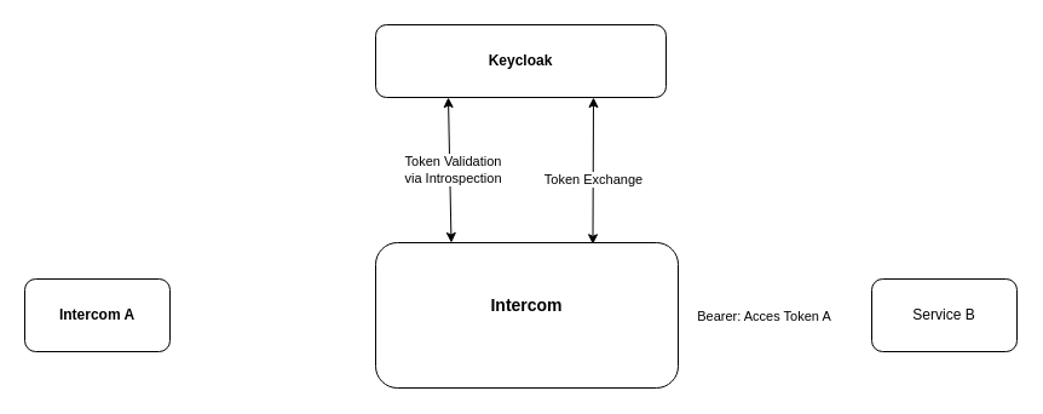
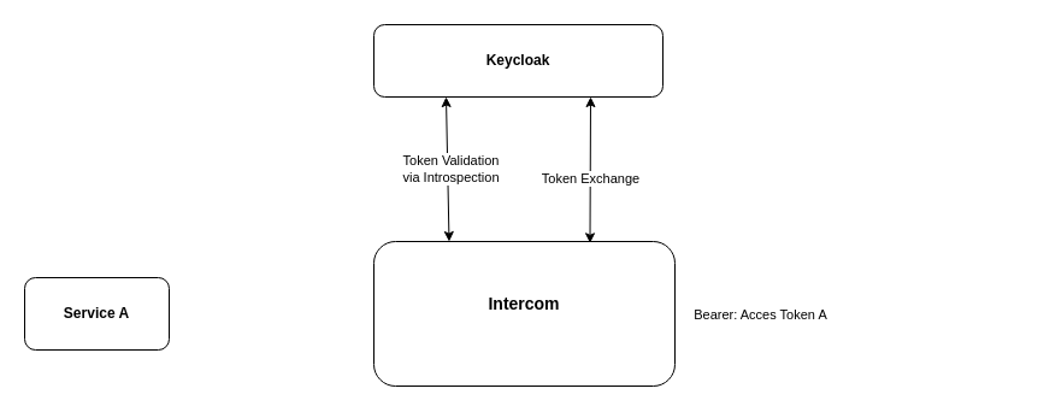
  <mxCell id="0" />
  <mxCell id="1" parent="0" />
- <mxCell id="2" value="Service B" style="rounded=1;whiteSpace=wrap;html=1;" parent="1" vertex="1"><mxGeometry x="720" y="230" width="120" height="60" as="geometry" /></mxCell>
- <mxCell id="3" value="&lt;b&gt;Intercom A&lt;/b&gt;" style="rounded=1;whiteSpace=wrap;html=1;" parent="1" vertex="1"><mxGeometry x="20" y="230" width="120" height="60" as="geometry" /></mxCell>
+ <mxCell id="3" value="&lt;b&gt;Service A&lt;/b&gt;" style="rounded=1;whiteSpace=wrap;html=1;" parent="1" vertex="1"><mxGeometry x="20" y="230" width="120" height="60" as="geometry" /></mxCell>
  <mxCell id="4" value="&lt;b style=&quot;font-size: 14px&quot;&gt;&lt;font style=&quot;font-size: 14px&quot;&gt;Intercom&lt;br&gt;&lt;/font&gt;&lt;/b&gt;&lt;b style=&quot;font-size: 14px&quot;&gt;&lt;font style=&quot;font-size: 14px&quot;&gt;&lt;br&gt;&lt;/font&gt;&lt;/b&gt;" style="rounded=1;whiteSpace=wrap;html=1;" parent="1" vertex="1"><mxGeometry x="310" y="200" width="250" height="120" as="geometry" /></mxCell>
  <mxCell id="5" value="&lt;b&gt;Keycloak&lt;/b&gt;" style="rounded=1;whiteSpace=wrap;html=1;" parent="1" vertex="1"><mxGeometry x="310" y="20" width="240" height="60" as="geometry" /></mxCell>
  <mxCell id="6" value="" style="endArrow=classic;startArrow=classic;html=1;rounded=0;entryX=0.25;entryY=1;entryDx=0;entryDy=0;exitX=0.25;exitY=0;exitDx=0;exitDy=0;" parent="1" source="4" target="5" edge="1"><mxGeometry width="50" height="50" relative="1" as="geometry"><mxPoint x="380" y="390" as="sourcePoint" /><mxPoint x="430" y="340" as="targetPoint" /></mxGeometry></mxCell>
  <mxCell id="7" value="Token Validation&lt;br&gt;via Introspection" style="edgeLabel;html=1;align=center;verticalAlign=middle;resizable=0;points=[];" parent="6" vertex="1" connectable="0"><mxGeometry x="0.383" y="-3" relative="1" as="geometry"><mxPoint y="23" as="offset" /></mxGeometry></mxCell>
  <mxCell id="8" value="" style="endArrow=classic;startArrow=classic;html=1;rounded=0;entryX=0.75;entryY=1;entryDx=0;entryDy=0;exitX=0.718;exitY=0.011;exitDx=0;exitDy=0;exitPerimeter=0;" parent="1" target="5" edge="1" source="4"><mxGeometry width="50" height="50" relative="1" as="geometry"><mxPoint x="490" y="190" as="sourcePoint" /><mxPoint x="420" y="330" as="targetPoint" /></mxGeometry></mxCell>
  <mxCell id="9" value="Token Exchange" style="edgeLabel;html=1;align=center;verticalAlign=middle;resizable=0;points=[];" parent="8" vertex="1" connectable="0"><mxGeometry x="-0.291" relative="1" as="geometry"><mxPoint y="-11" as="offset" /></mxGeometry></mxCell>
  <mxCell id="10" value="Bearer: Acces Token A" style="edgeLabel;html=1;align=center;verticalAlign=middle;resizable=0;points=[];" parent="1" vertex="1" connectable="0"><mxGeometry x="630" y="260" as="geometry" /></mxCell>
